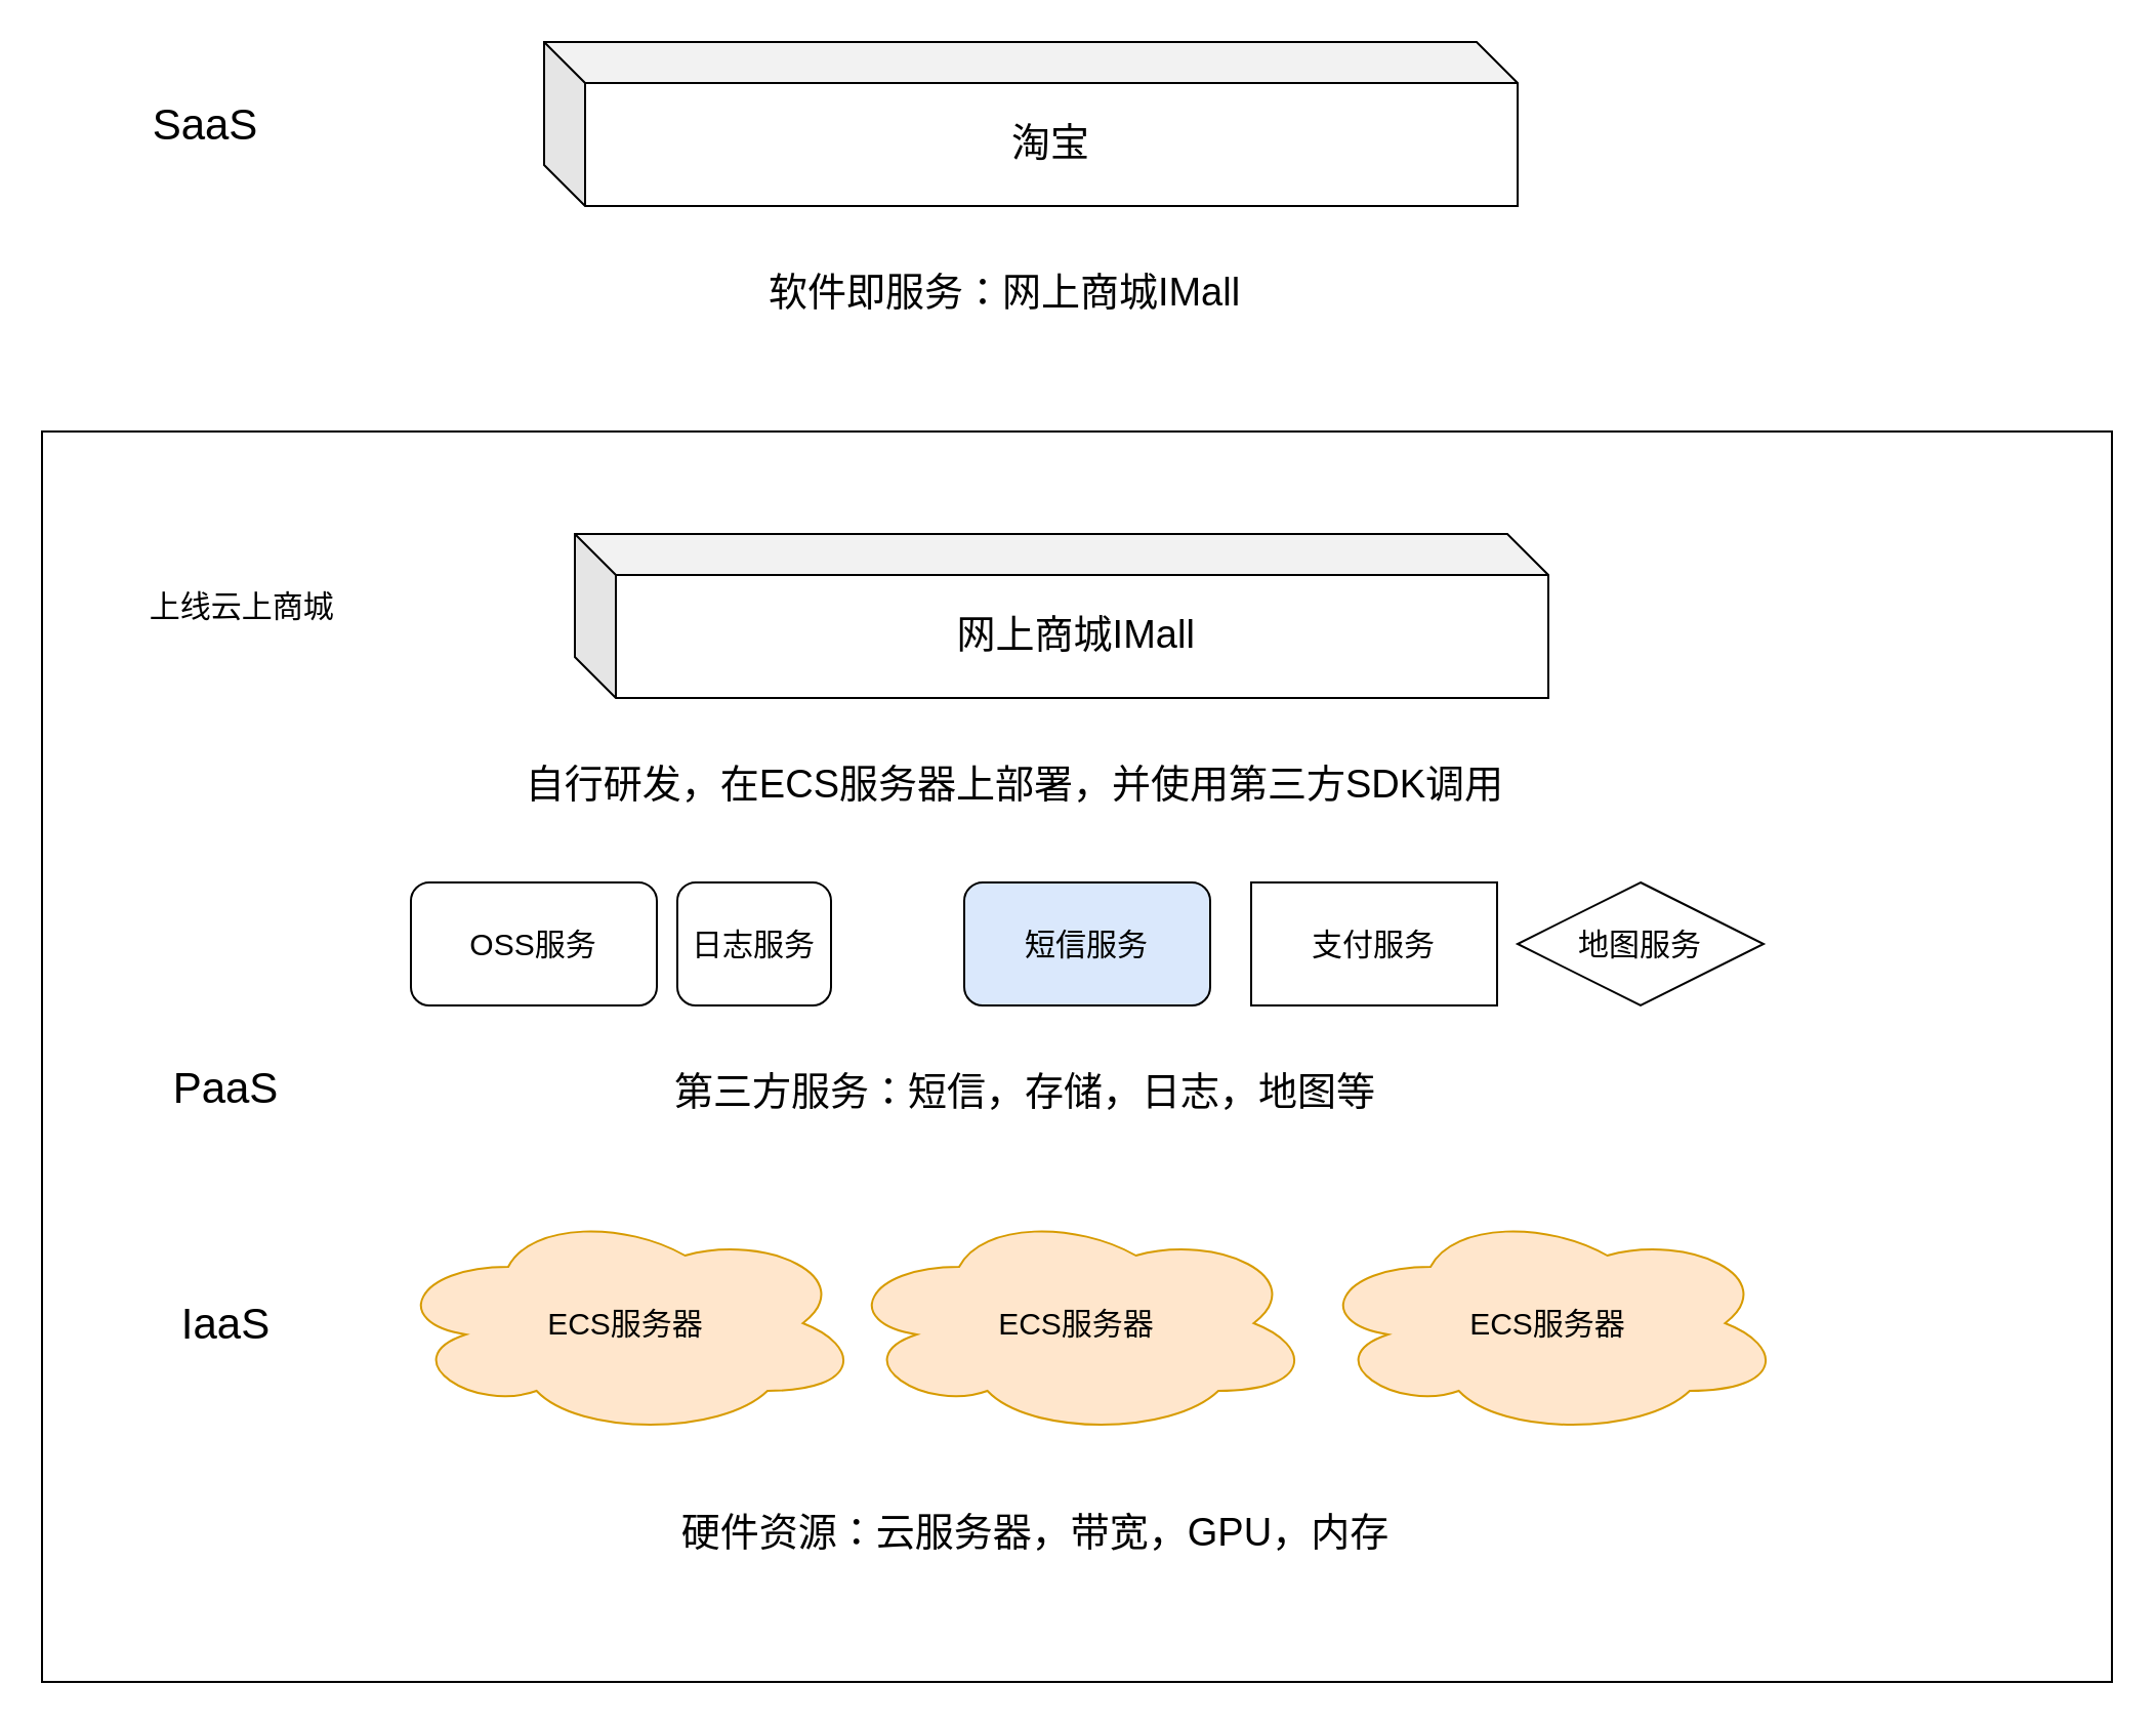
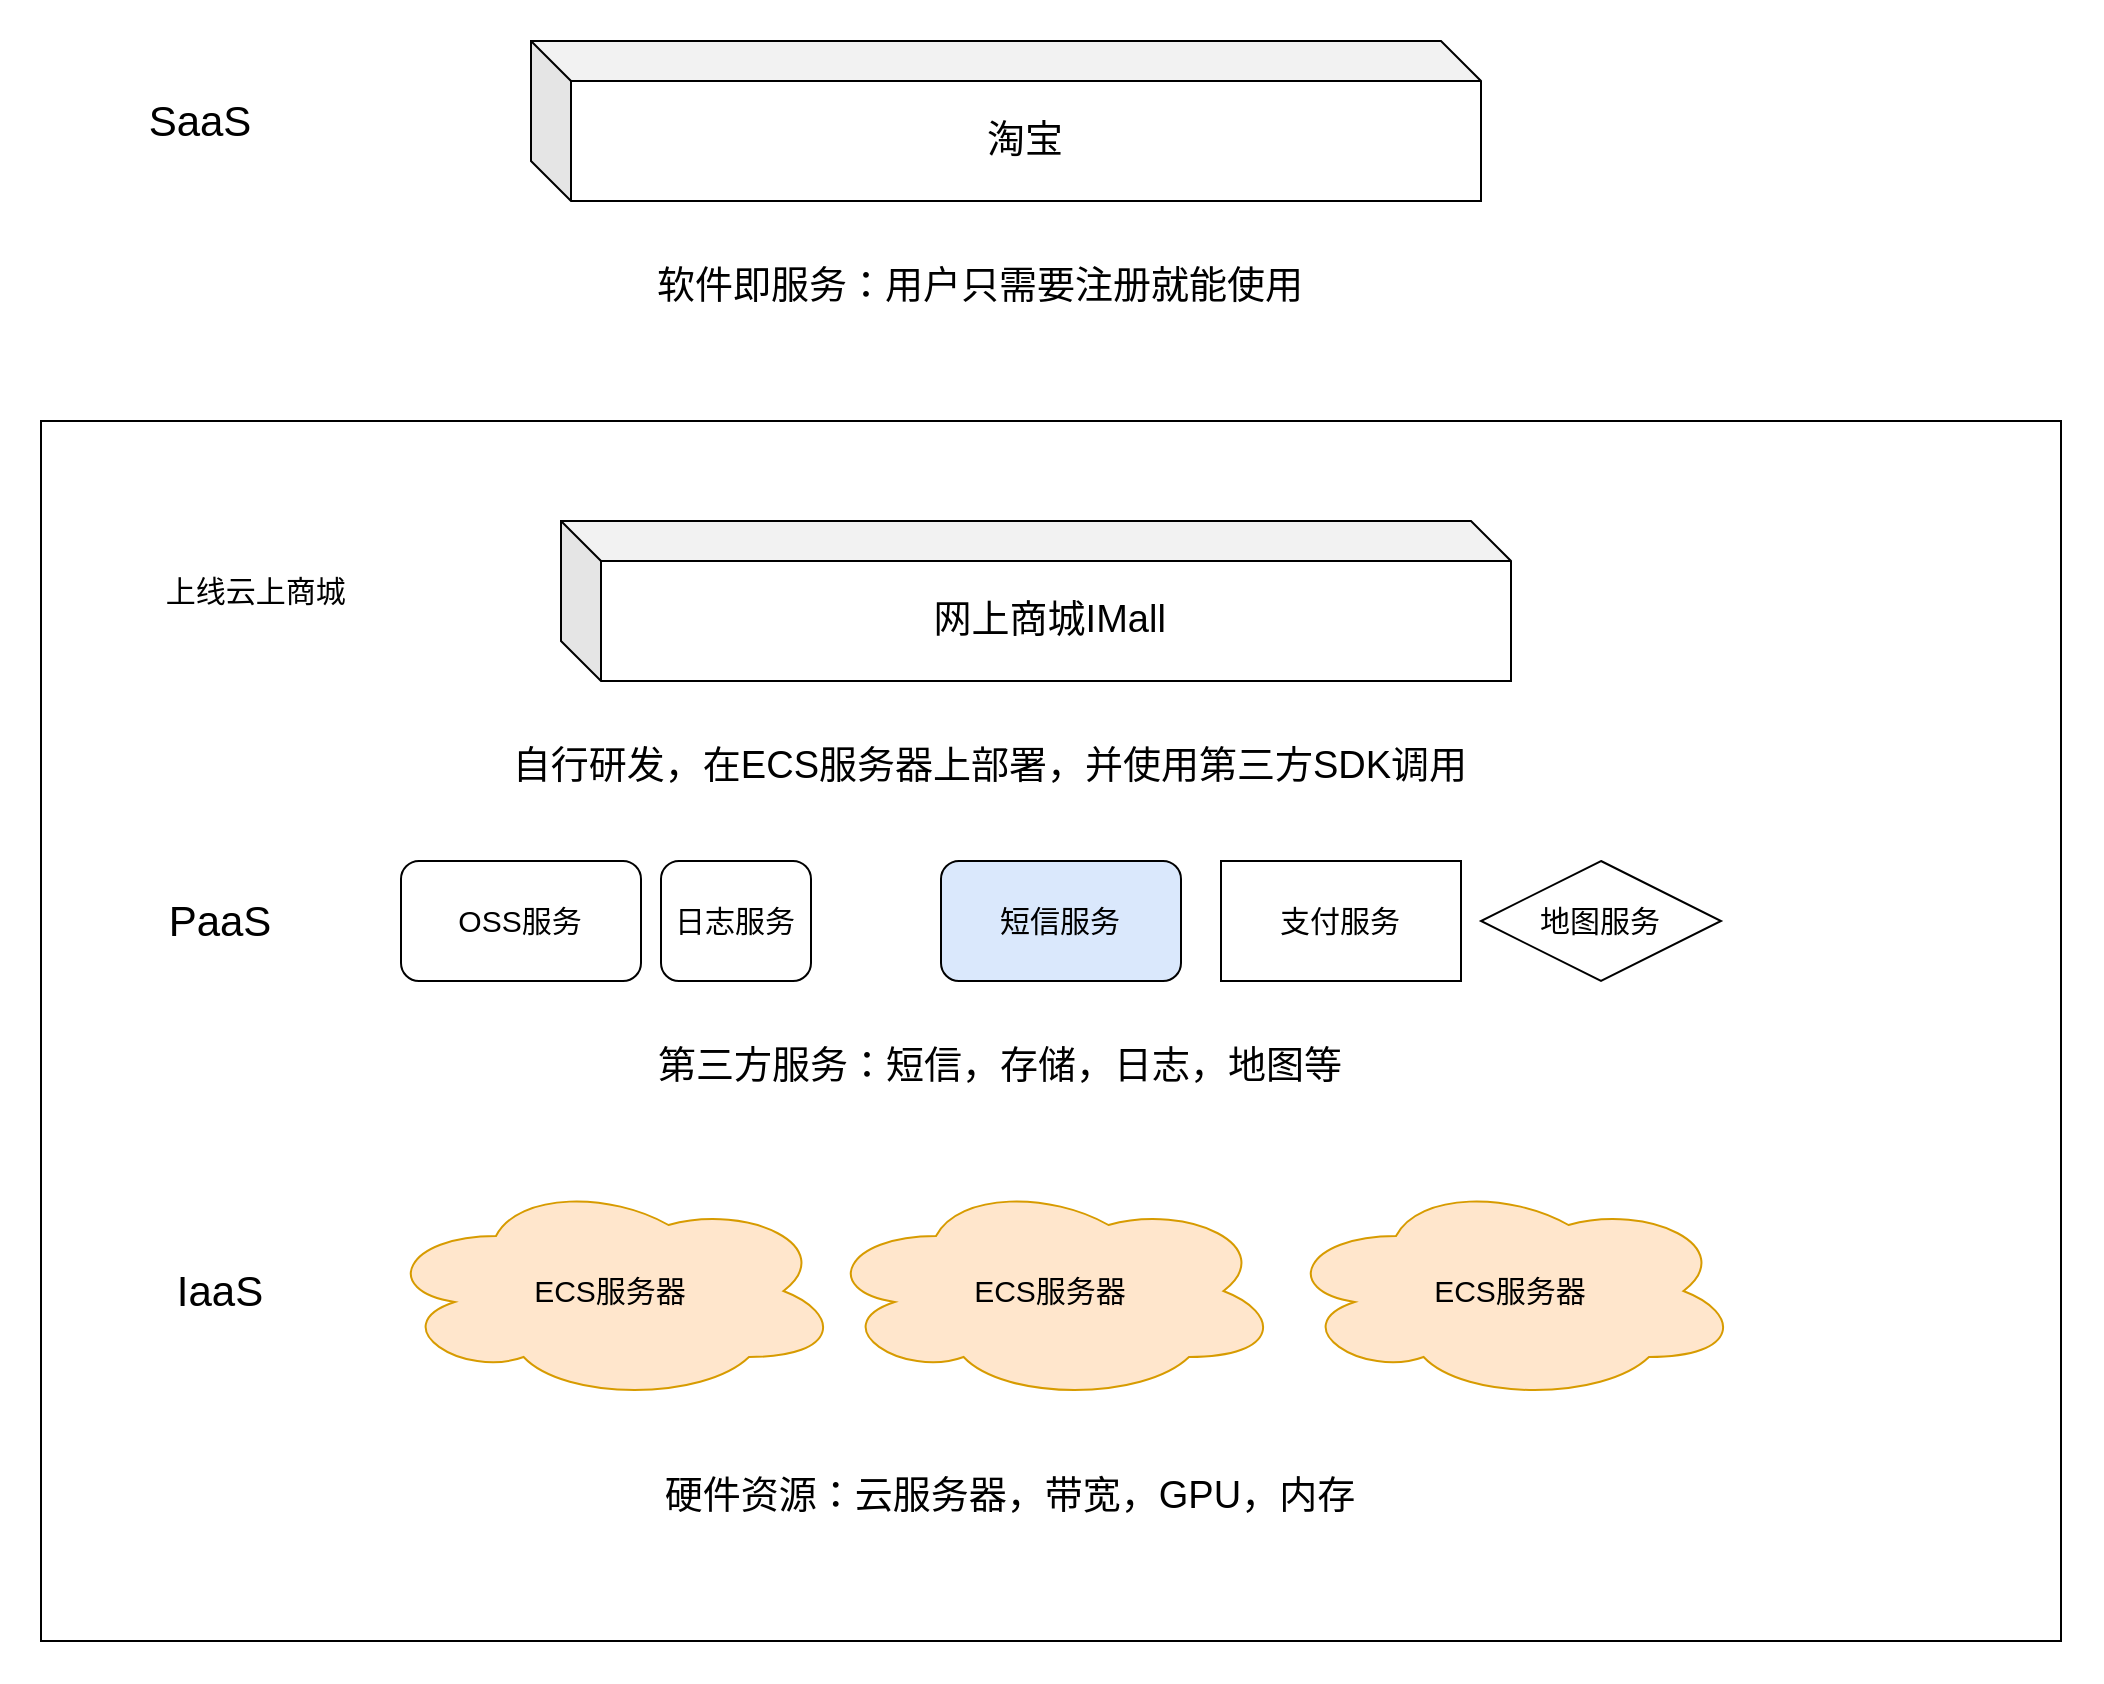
  <mxCell id="0" />
  <mxCell id="1" parent="0" />
  <mxCell id="2" value="" style="rounded=0;whiteSpace=wrap;html=1;fontSize=19;" vertex="1" parent="1"><mxGeometry x="20" y="210" width="1010" height="610" as="geometry" /></mxCell>
  <mxCell id="3" value="ECS服务器" style="ellipse;shape=cloud;whiteSpace=wrap;html=1;fontSize=15;fillColor=#ffe6cc;strokeColor=#d79b00;" vertex="1" parent="1"><mxGeometry x="410" y="590" width="230" height="110" as="geometry" /></mxCell>
  <mxCell id="4" value="OSS服务" style="rounded=1;whiteSpace=wrap;html=1;fontSize=15;" vertex="1" parent="1"><mxGeometry x="200" y="430" width="120" height="60" as="geometry" /></mxCell>
- <mxCell id="5" value="上线云上商城&amp;nbsp;" style="text;html=1;strokeColor=none;fillColor=none;align=center;verticalAlign=middle;whiteSpace=wrap;rounded=0;fontSize=15;" vertex="1" parent="1"><mxGeometry x="30" y="280" width="180" height="30" as="geometry" /></mxCell>
+ <mxCell id="5" value="上线云上商城&amp;nbsp;" style="text;html=1;strokeColor=none;fillColor=none;align=center;verticalAlign=middle;whiteSpace=wrap;rounded=0;fontSize=15;" vertex="1" parent="1"><mxGeometry x="40" y="280" width="180" height="30" as="geometry" /></mxCell>
  <mxCell id="6" value="ECS服务器" style="ellipse;shape=cloud;whiteSpace=wrap;html=1;fontSize=15;fillColor=#ffe6cc;strokeColor=#d79b00;" vertex="1" parent="1"><mxGeometry x="640" y="590" width="230" height="110" as="geometry" /></mxCell>
  <mxCell id="7" value="ECS服务器" style="ellipse;shape=cloud;whiteSpace=wrap;html=1;fontSize=15;fillColor=#ffe6cc;strokeColor=#d79b00;" vertex="1" parent="1"><mxGeometry x="190" y="590" width="230" height="110" as="geometry" /></mxCell>
  <mxCell id="8" value="IaaS" style="text;html=1;strokeColor=none;fillColor=none;align=center;verticalAlign=middle;whiteSpace=wrap;rounded=0;fontSize=21;" vertex="1" parent="1"><mxGeometry x="70" y="635" width="80" height="20" as="geometry" /></mxCell>
- <mxCell id="9" value="PaaS" style="text;html=1;strokeColor=none;fillColor=none;align=center;verticalAlign=middle;whiteSpace=wrap;rounded=0;fontSize=21;" vertex="1" parent="1"><mxGeometry x="70" y="520" width="80" height="20" as="geometry" /></mxCell>
+ <mxCell id="9" value="PaaS" style="text;html=1;strokeColor=none;fillColor=none;align=center;verticalAlign=middle;whiteSpace=wrap;rounded=0;fontSize=21;" vertex="1" parent="1"><mxGeometry x="70" y="450" width="80" height="20" as="geometry" /></mxCell>
  <mxCell id="10" value="日志服务" style="rounded=1;whiteSpace=wrap;html=1;fontSize=15;" vertex="1" parent="1"><mxGeometry x="330" y="430" width="75" height="60" as="geometry" /></mxCell>
  <mxCell id="11" value="短信服务" style="rounded=1;whiteSpace=wrap;html=1;fontSize=15;fillColor=#dae8fc;" vertex="1" parent="1"><mxGeometry x="470" y="430" width="120" height="60" as="geometry" /></mxCell>
  <mxCell id="12" value="支付服务" style="whiteSpace=wrap;html=1;fontSize=15;rounded=0;" vertex="1" parent="1"><mxGeometry x="610" y="430" width="120" height="60" as="geometry" /></mxCell>
  <mxCell id="13" value="地图服务" style="rhombus;whiteSpace=wrap;html=1;fontSize=15;" vertex="1" parent="1"><mxGeometry x="740" y="430" width="120" height="60" as="geometry" /></mxCell>
  <mxCell id="14" value="硬件资源：云服务器，带宽，GPU，内存" style="text;html=1;strokeColor=none;fillColor=none;align=center;verticalAlign=middle;whiteSpace=wrap;rounded=0;fontSize=19;" vertex="1" parent="1"><mxGeometry x="230" y="720" width="550" height="55" as="geometry" /></mxCell>
  <mxCell id="15" value="网上商城IMall&amp;nbsp;" style="shape=cube;whiteSpace=wrap;html=1;boundedLbl=1;backgroundOutline=1;darkOpacity=0.05;darkOpacity2=0.1;fontSize=19;" vertex="1" parent="1"><mxGeometry x="280" y="260" width="475" height="80" as="geometry" /></mxCell>
  <mxCell id="16" value="淘宝" style="shape=cube;whiteSpace=wrap;html=1;boundedLbl=1;backgroundOutline=1;darkOpacity=0.05;darkOpacity2=0.1;fontSize=19;" vertex="1" parent="1"><mxGeometry x="265" y="20" width="475" height="80" as="geometry" /></mxCell>
  <mxCell id="17" value="第三方服务：短信，存储，日志，地图等" style="text;html=1;strokeColor=none;fillColor=none;align=center;verticalAlign=middle;whiteSpace=wrap;rounded=0;fontSize=19;" vertex="1" parent="1"><mxGeometry x="240" y="510" width="520" height="45" as="geometry" /></mxCell>
  <mxCell id="18" value="SaaS" style="text;html=1;strokeColor=none;fillColor=none;align=center;verticalAlign=middle;whiteSpace=wrap;rounded=0;fontSize=21;" vertex="1" parent="1"><mxGeometry x="60" width="80" height="20" as="geometry" y="50" /></mxCell>
- <mxCell id="19" value="软件即服务：网上商城IMall" style="text;html=1;strokeColor=none;fillColor=none;align=center;verticalAlign=middle;whiteSpace=wrap;rounded=0;fontSize=19;" vertex="1" parent="1"><mxGeometry x="230" y="120" width="520" height="45" as="geometry" /></mxCell>
+ <mxCell id="19" value="软件即服务：用户只需要注册就能使用" style="text;html=1;strokeColor=none;fillColor=none;align=center;verticalAlign=middle;whiteSpace=wrap;rounded=0;fontSize=19;" vertex="1" parent="1"><mxGeometry x="230" y="120" width="520" height="45" as="geometry" /></mxCell>
  <mxCell id="20" value="自行研发，在ECS服务器上部署，并使用第三方SDK调用" style="text;html=1;strokeColor=none;fillColor=none;align=center;verticalAlign=middle;whiteSpace=wrap;rounded=0;fontSize=19;" vertex="1" parent="1"><mxGeometry x="235" y="360" width="520" height="45" as="geometry" /></mxCell>
